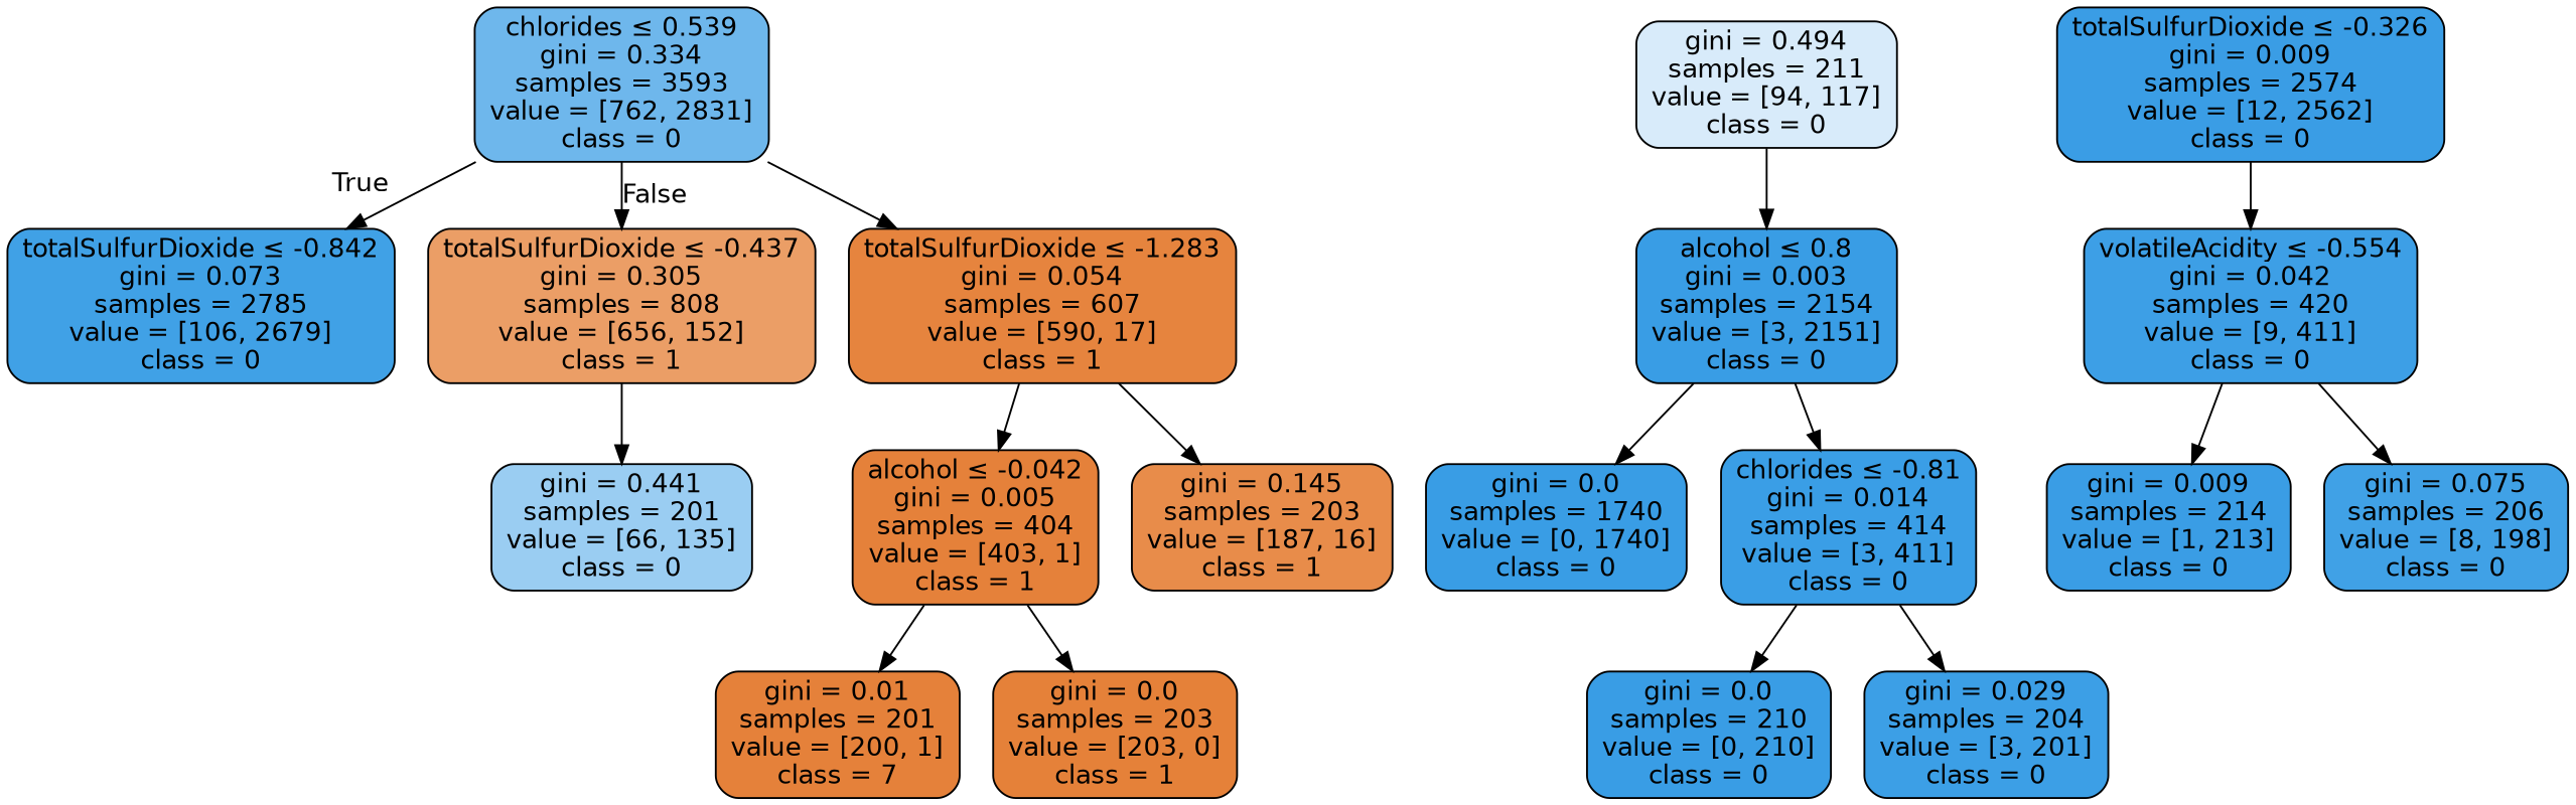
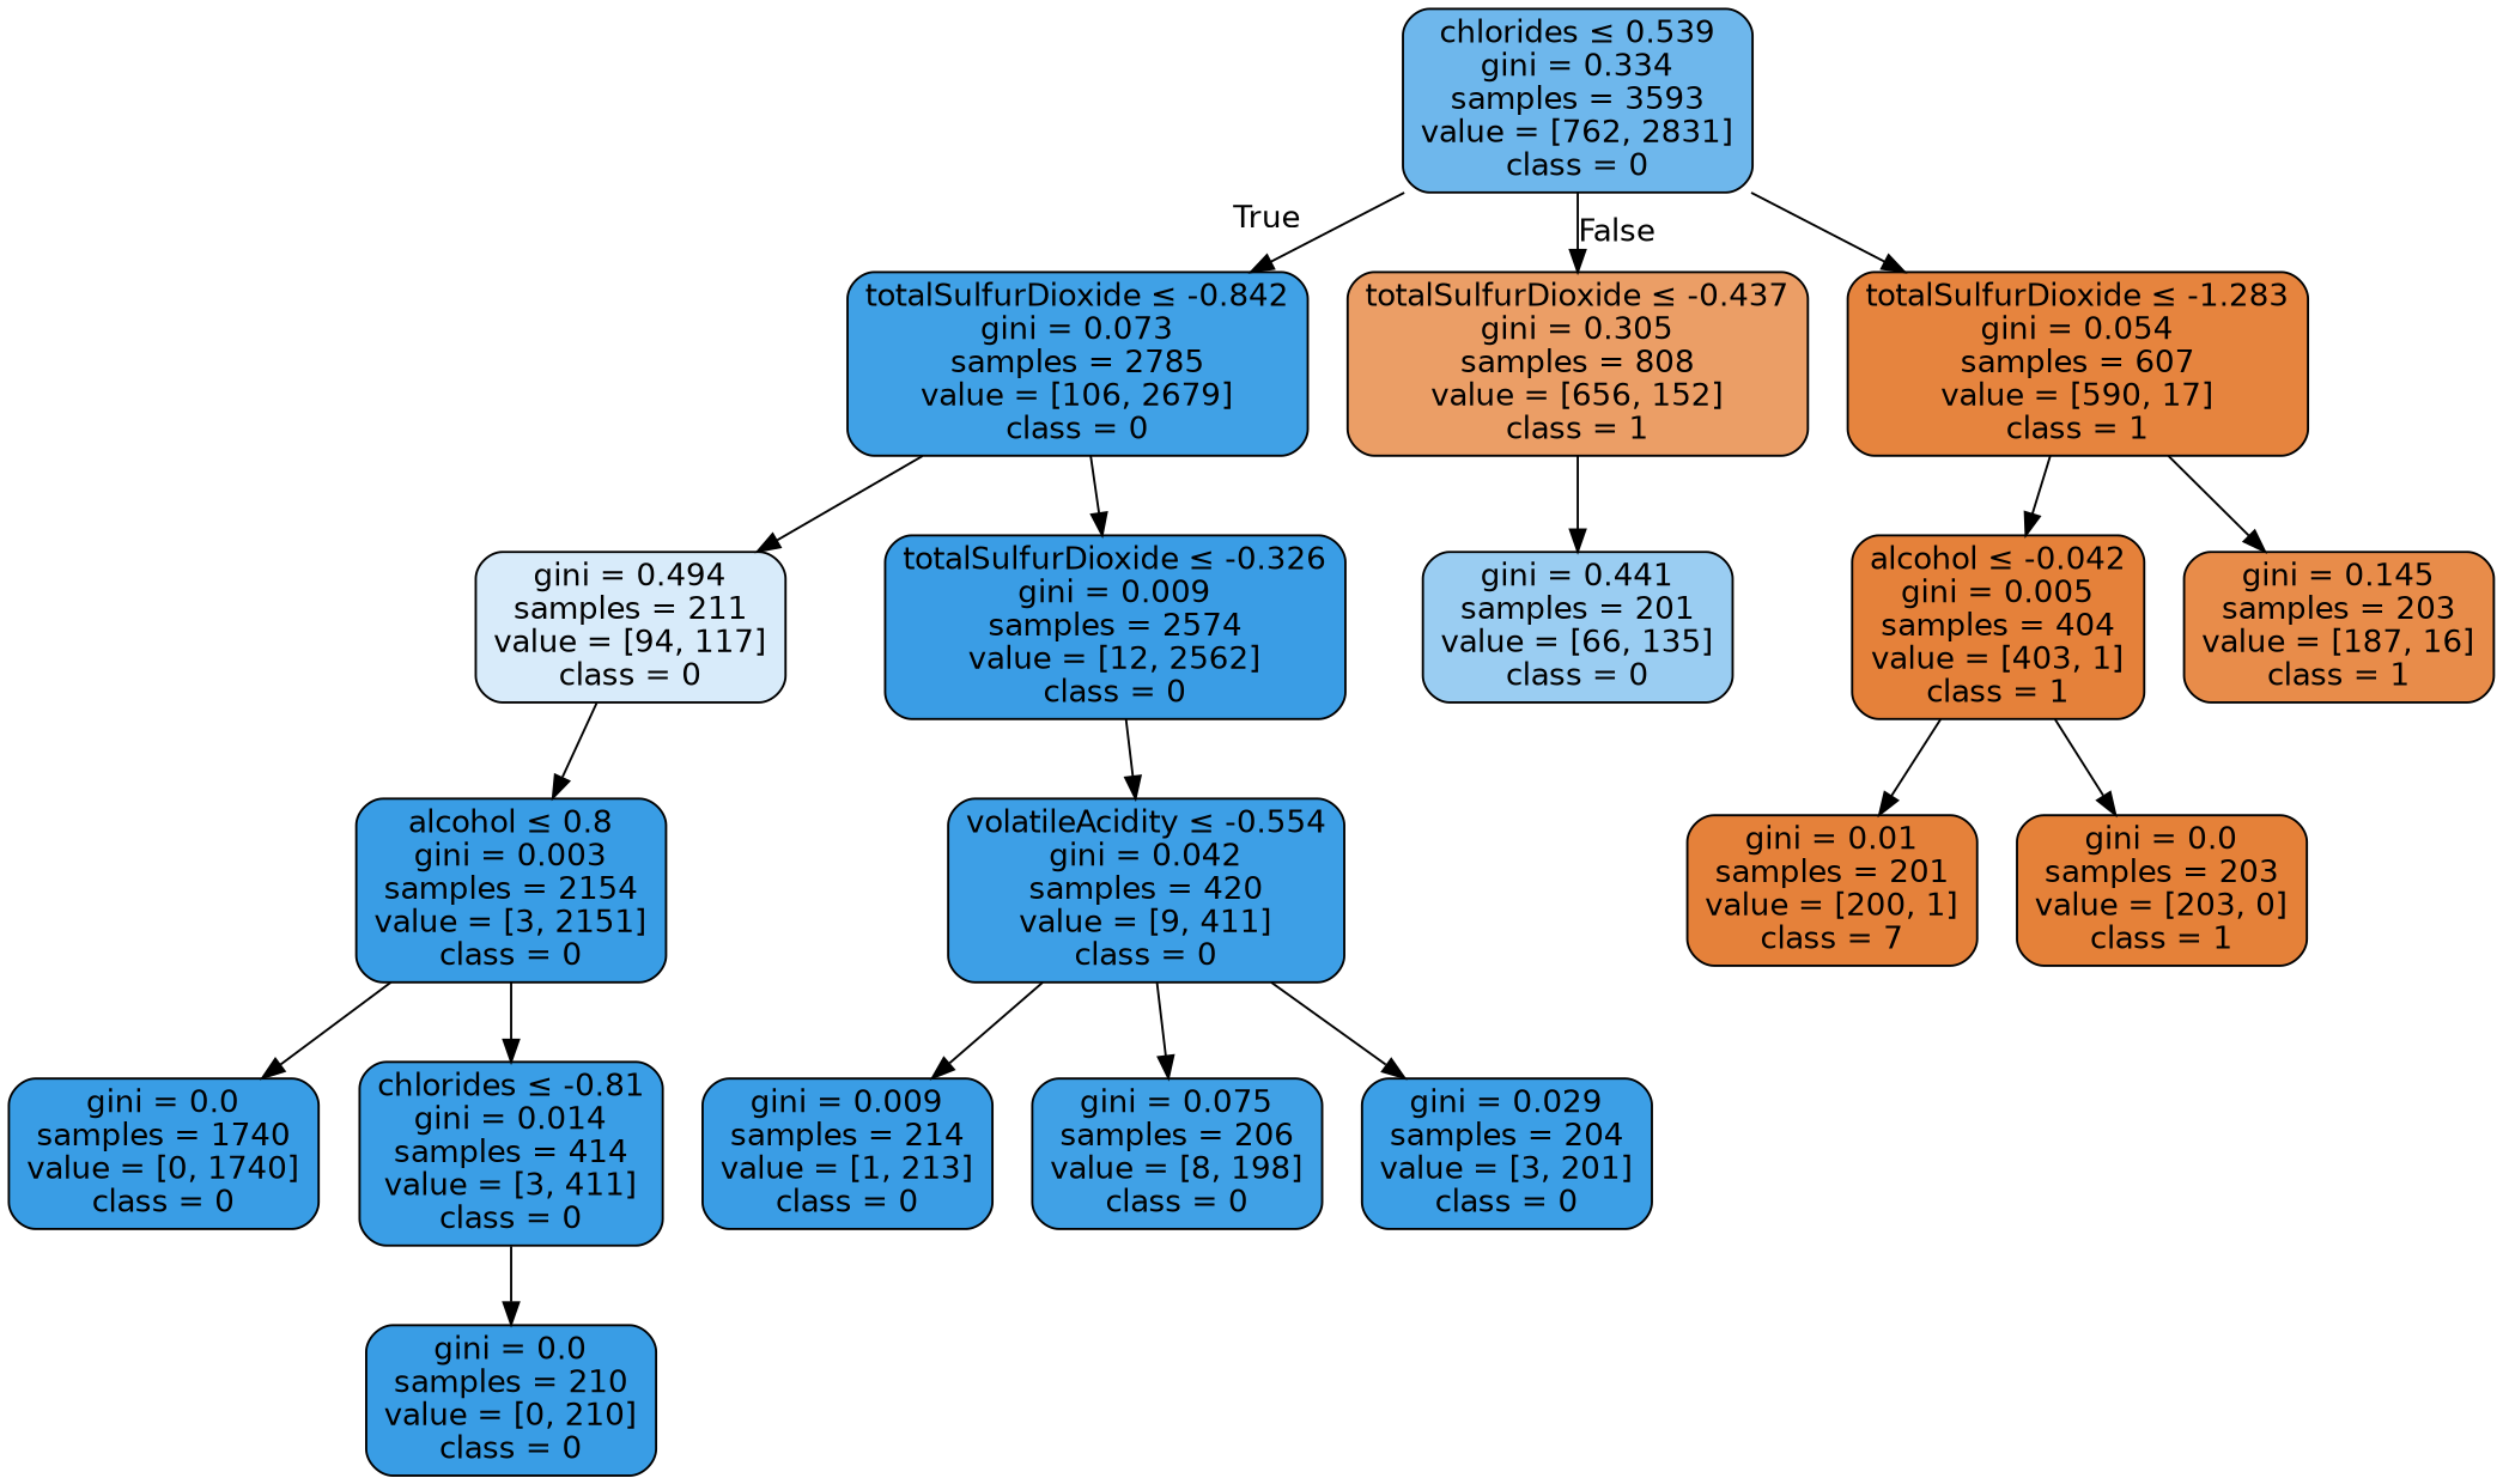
  digraph {
    node [color=black fillcolor="#399de5ff" fontname=helvetica shape=box style="filled, rounded"]
    edge [fontname=helvetica]
    n1 [fillcolor="#399de5ba" label=<chlorides &le; 0.539<br/>gini = 0.334<br/>samples = 3593<br/>value = [762, 2831]<br/>class = 0>]
    n2 [fillcolor="#399de5f5" label=<totalSulfurDioxide &le; -0.842<br/>gini = 0.073<br/>samples = 2785<br/>value = [106, 2679]<br/>class = 0>]
    n3 [fillcolor="#e58139c4" label=<totalSulfurDioxide &le; -0.437<br/>gini = 0.305<br/>samples = 808<br/>value = [656, 152]<br/>class = 1>]
    n4 [fillcolor="#e58139f8" label=<totalSulfurDioxide &le; -1.283<br/>gini = 0.054<br/>samples = 607<br/>value = [590, 17]<br/>class = 1>]
    n5 [fillcolor="#399de532" label=<gini = 0.494<br/>samples = 211<br/>value = [94, 117]<br/>class = 0>]
    n6 [fillcolor="#399de5fe" label=<totalSulfurDioxide &le; -0.326<br/>gini = 0.009<br/>samples = 2574<br/>value = [12, 2562]<br/>class = 0>]
    n7 [fillcolor="#399de582" label=<gini = 0.441<br/>samples = 201<br/>value = [66, 135]<br/>class = 0>]
    n8 [label=<alcohol &le; 0.8<br/>gini = 0.003<br/>samples = 2154<br/>value = [3, 2151]<br/>class = 0>]
    n9 [fillcolor="#399de5f9" label=<volatileAcidity &le; -0.554<br/>gini = 0.042<br/>samples = 420<br/>value = [9, 411]<br/>class = 0>]
    n10 [fillcolor="#399de5fe" label=<gini = 0.009<br/>samples = 214<br/>value = [1, 213]<br/>class = 0>]
    n11 [fillcolor="#399de5f5" label=<gini = 0.075<br/>samples = 206<br/>value = [8, 198]<br/>class = 0>]
    n12 [label=<gini = 0.0<br/>samples = 1740<br/>value = [0, 1740]<br/>class = 0>]
    n13 [fillcolor="#399de5fd" label=<chlorides &le; -0.81<br/>gini = 0.014<br/>samples = 414<br/>value = [3, 411]<br/>class = 0>]
    n14 [label=<gini = 0.0<br/>samples = 210<br/>value = [0, 210]<br/>class = 0>]
    n15 [fillcolor="#399de5fb" label=<gini = 0.029<br/>samples = 204<br/>value = [3, 201]<br/>class = 0>]
    n16 [fillcolor="#e58139fe" label=<alcohol &le; -0.042<br/>gini = 0.005<br/>samples = 404<br/>value = [403, 1]<br/>class = 1>]
    n17 [fillcolor="#e58139e9" label=<gini = 0.145<br/>samples = 203<br/>value = [187, 16]<br/>class = 1>]
    n18 [fillcolor="#e58139fe" label=<gini = 0.01<br/>samples = 201<br/>value = [200, 1]<br/>class = 7>]
    n19 [fillcolor="#e58139ff" label=<gini = 0.0<br/>samples = 203<br/>value = [203, 0]<br/>class = 1>]
    n1 -> n2 [headlabel=True labelangle=45 labeldistance=2.5]
    n1 -> n3 [headlabel=False labelangle=-45 labeldistance=2.5]
    n1 -> n4
+   n2 -> n5
+   n2 -> n6
    n3 -> n7
    n4 -> n16
    n4 -> n17
    n5 -> n8
    n6 -> n9
    n8 -> n12
    n8 -> n13
    n9 -> n10
    n9 -> n11
    n13 -> n14
-   n13 -> n15
+   n9 -> n15
    n16 -> n18
    n16 -> n19
  }
